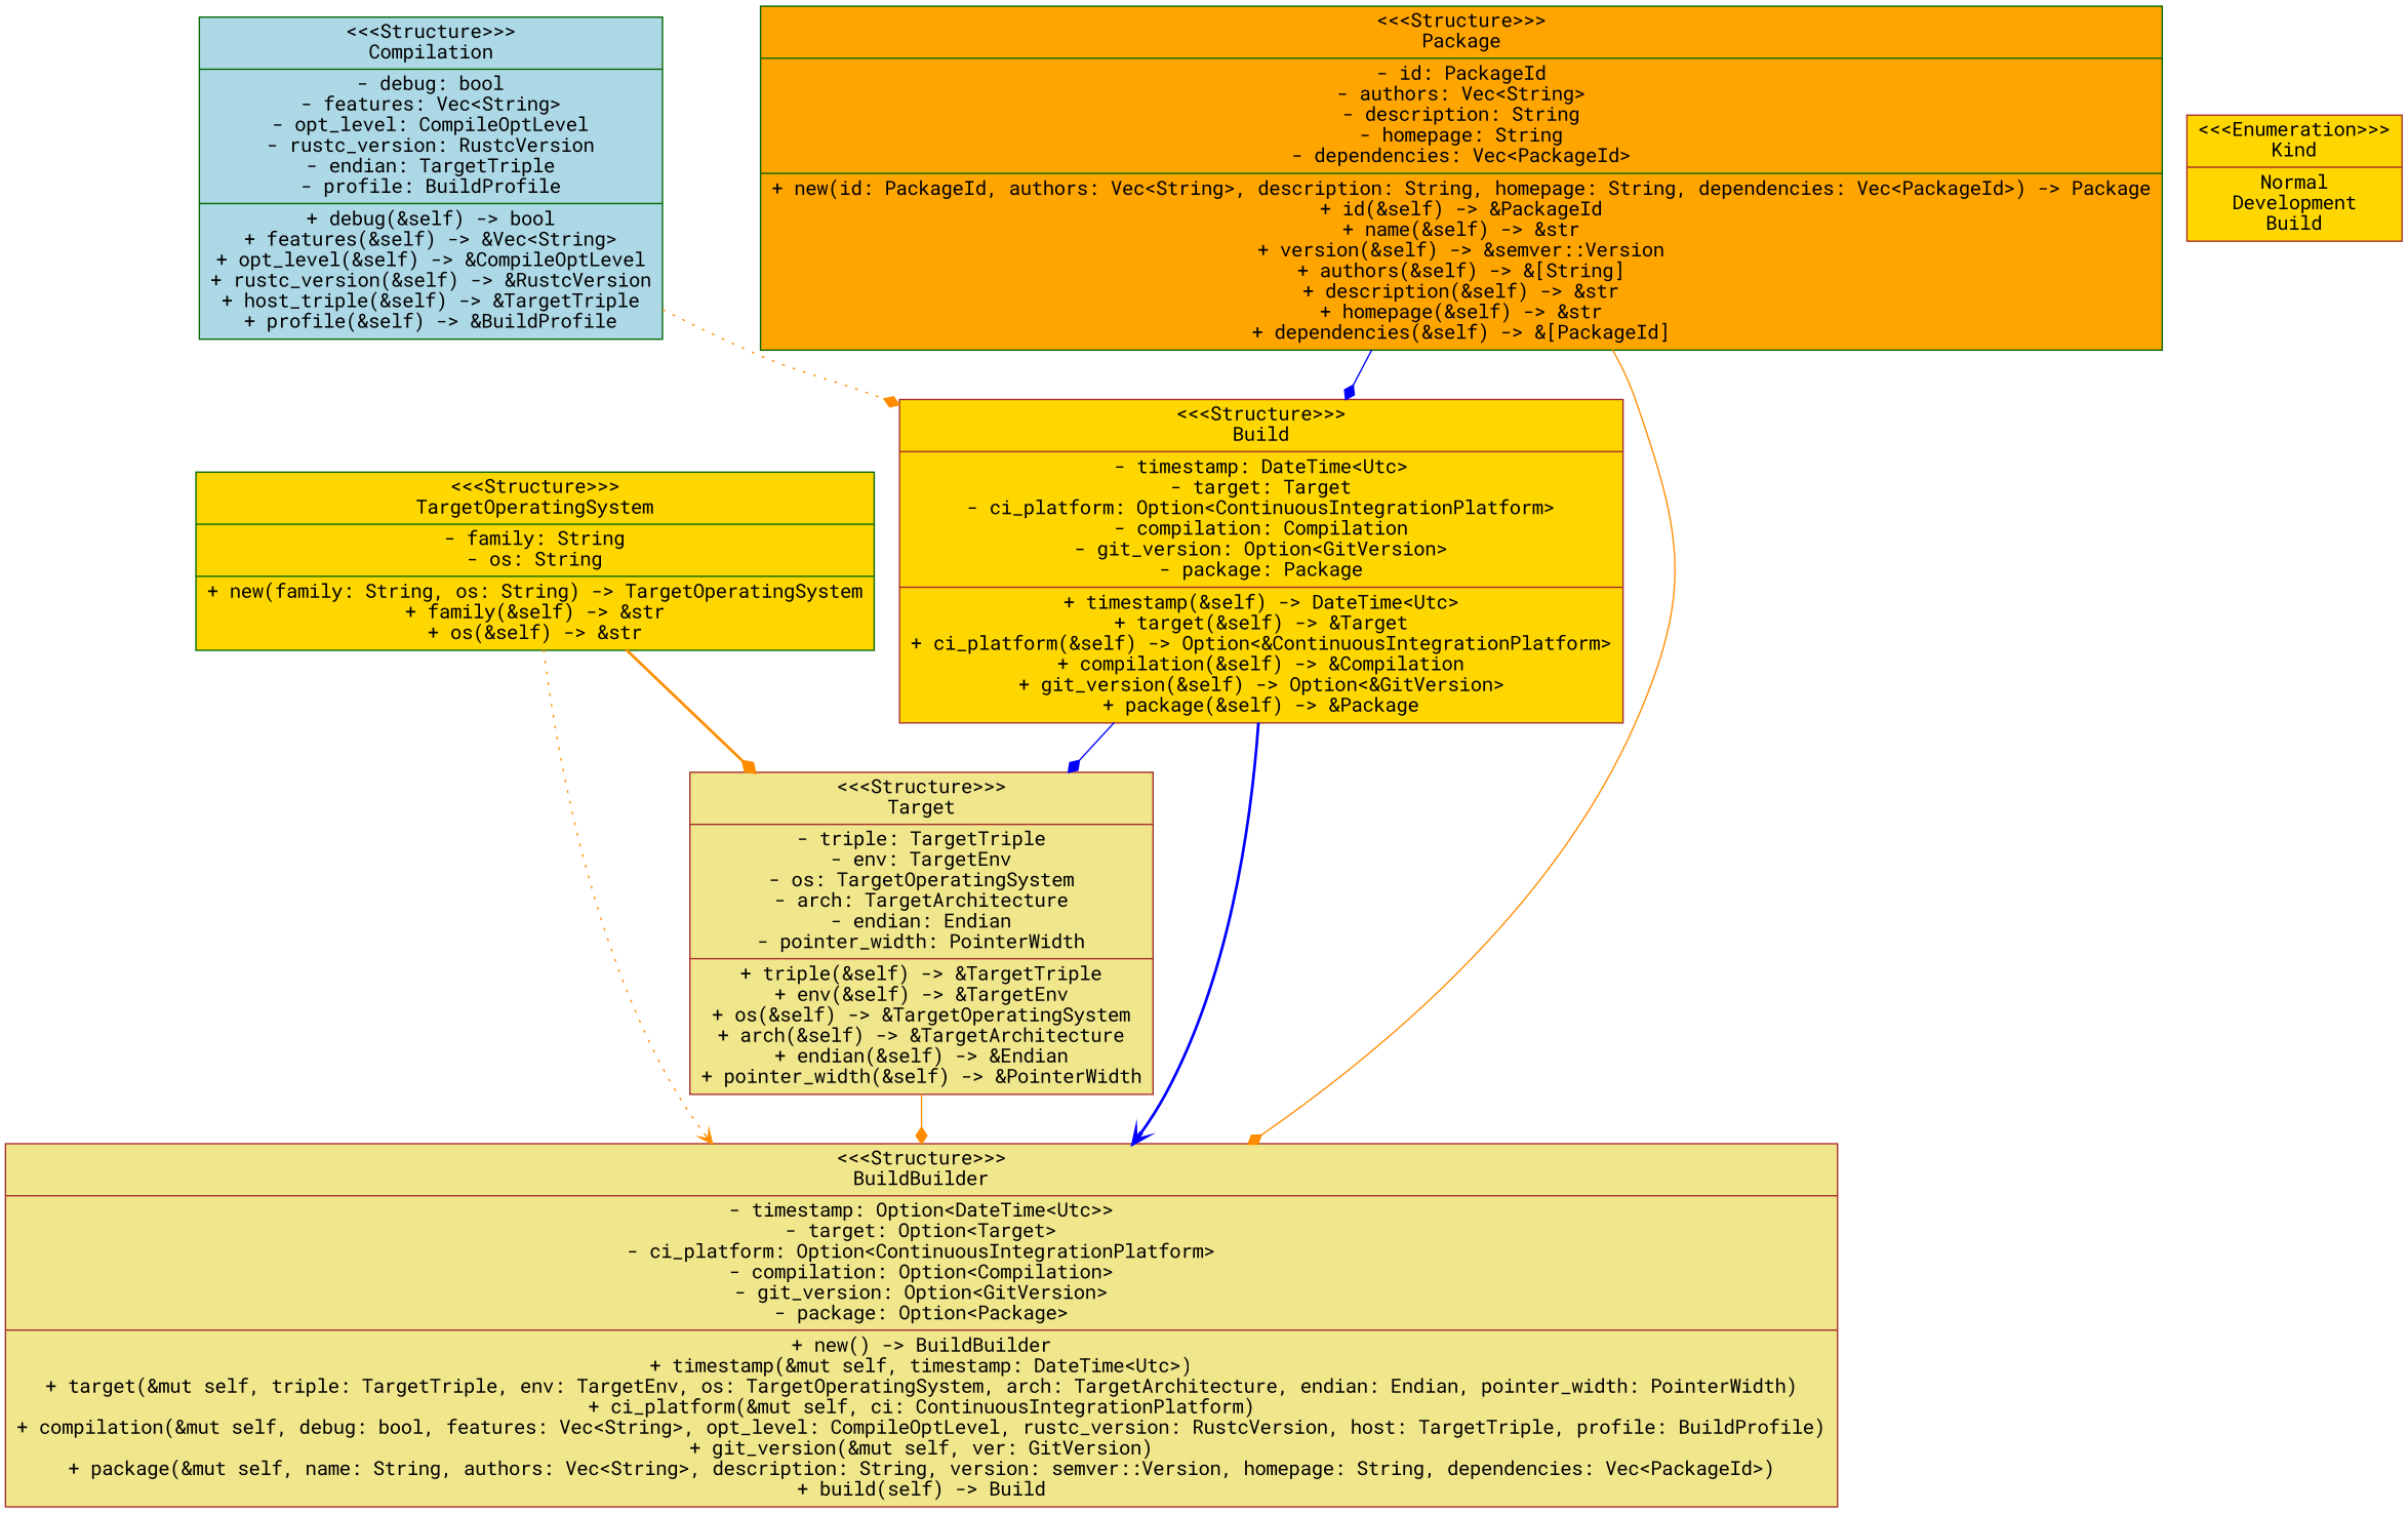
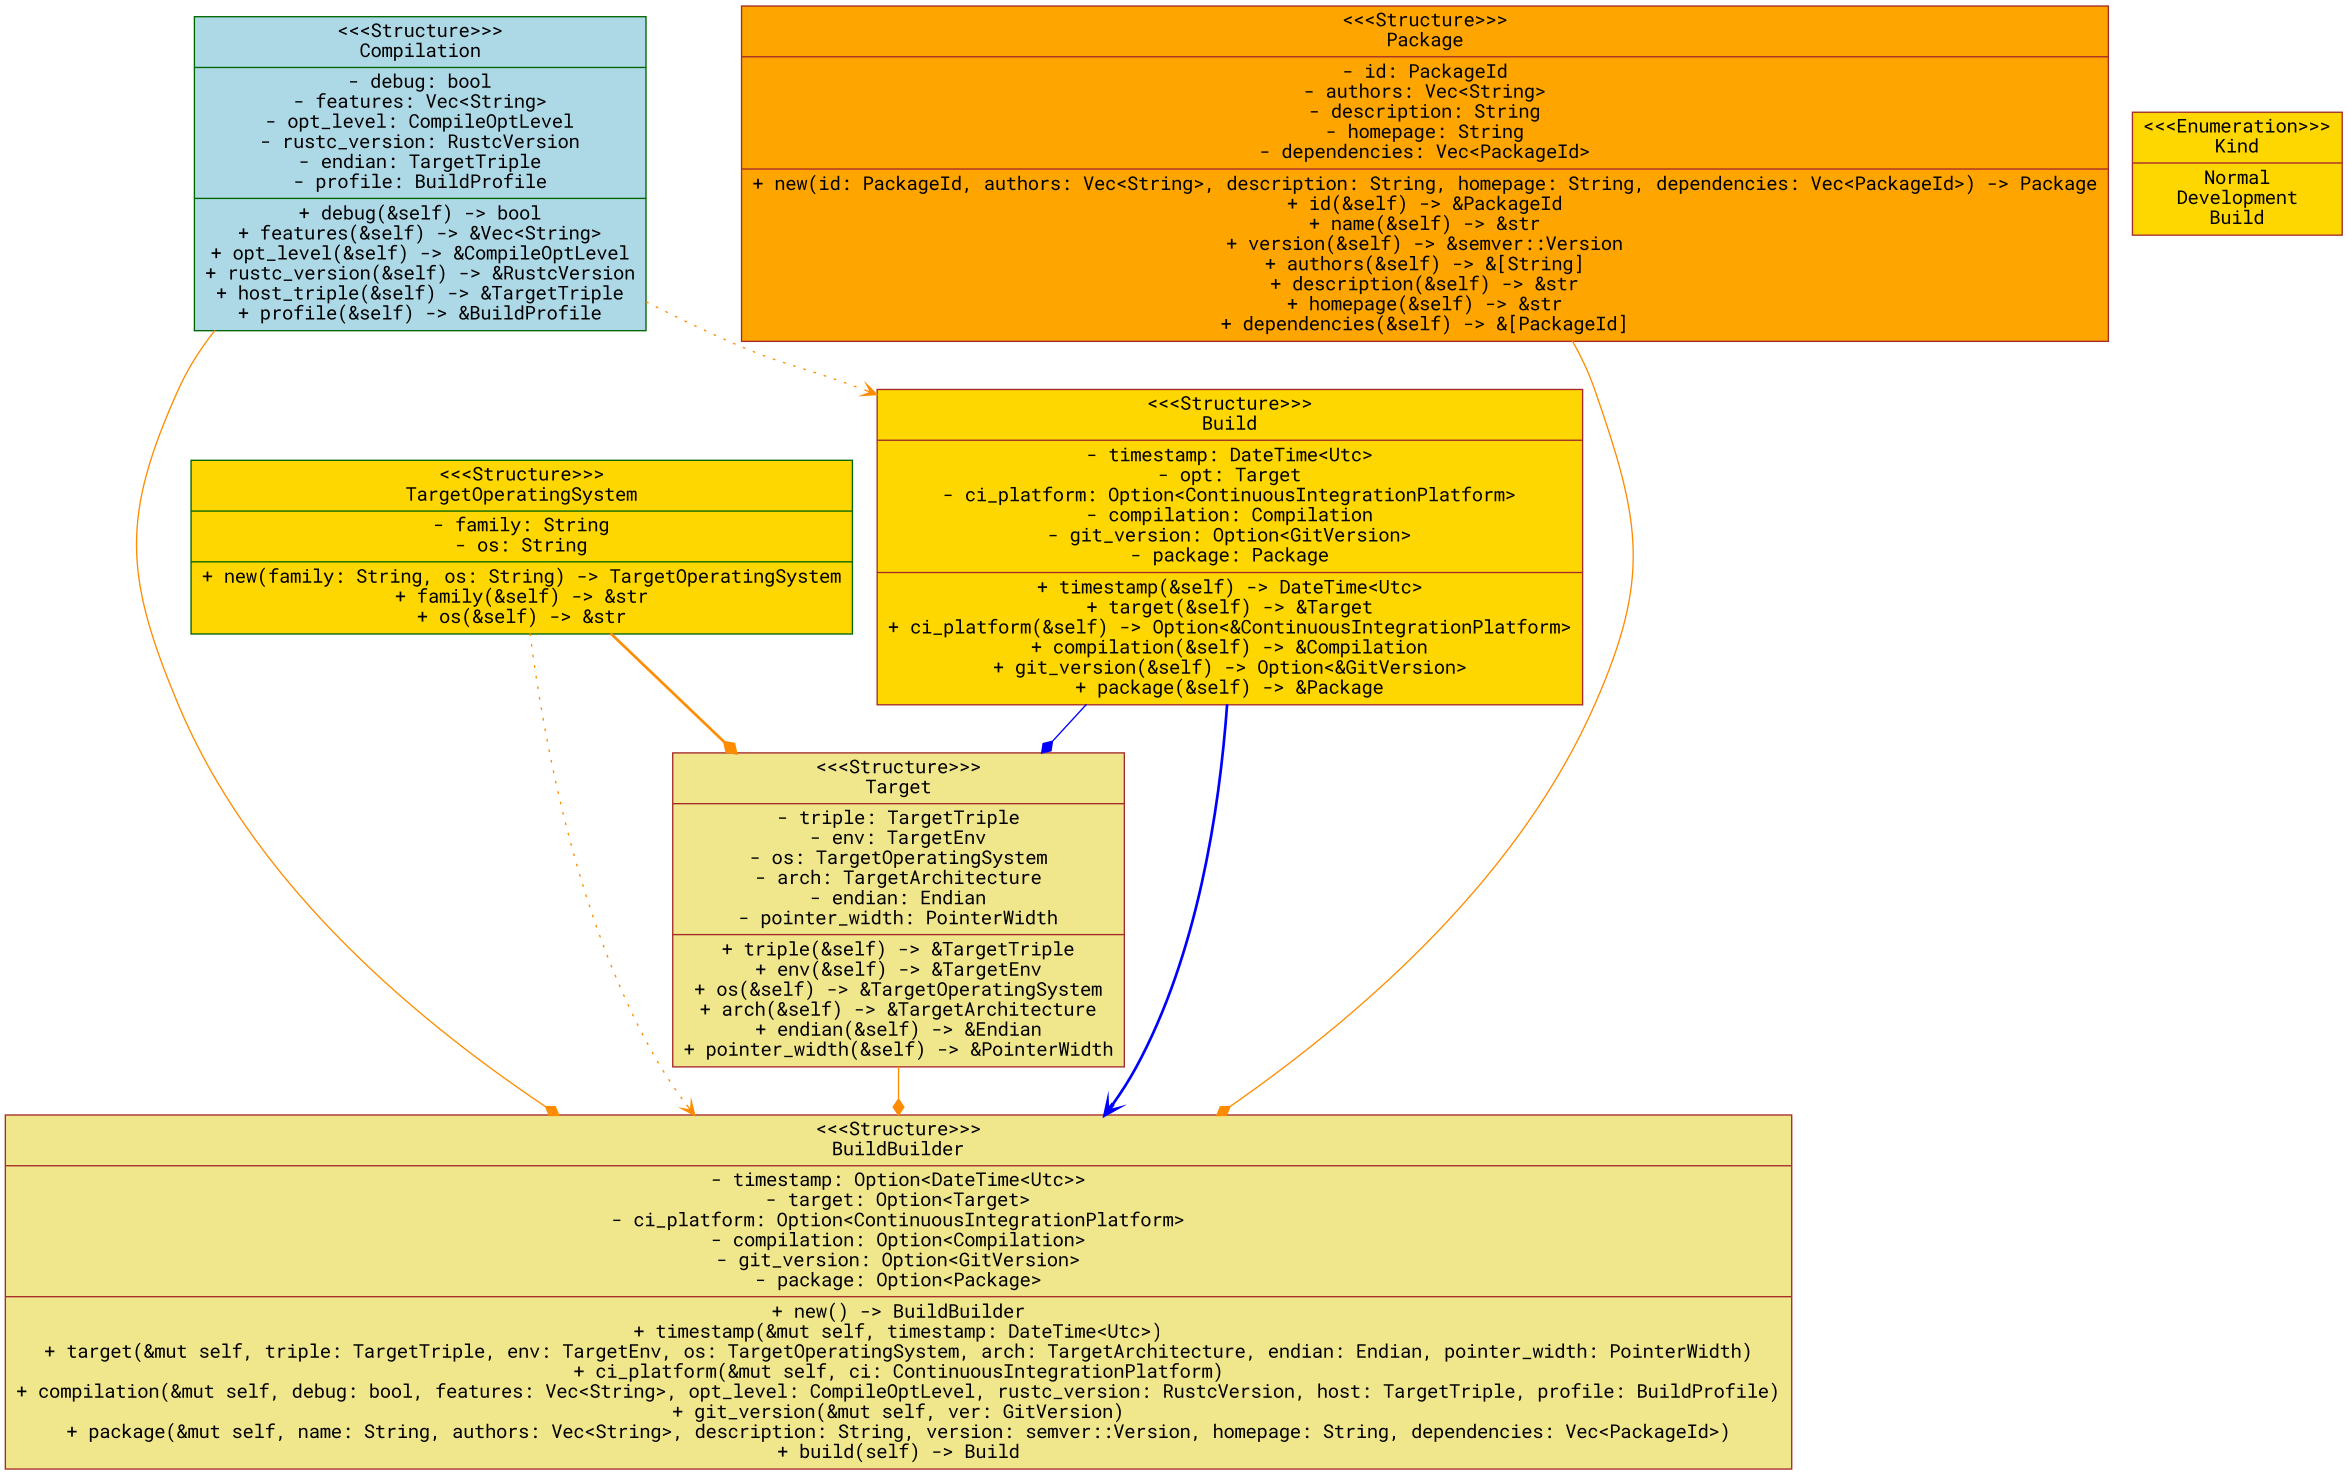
  digraph {
    fontname="Roboto Mono"
    node [color=brown fillcolor=gold fontname="Roboto Mono" shape=record style=filled]
    edge [arrowhead=diamond color=darkorange fontname="Roboto Mono" style=solid]
-   n1 [label="{&lt;&lt;&lt;Structure&gt;&gt;&gt;\nBuild|- timestamp: DateTime&lt;Utc&gt;\n- target: Target\n- ci_platform: Option&lt;ContinuousIntegrationPlatform&gt;\n- compilation: Compilation\n- git_version: Option&lt;GitVersion&gt;\n- package: Package|+ timestamp(&amp;self) -&gt; DateTime&lt;Utc&gt;\n+ target(&amp;self) -&gt; &amp;Target\n+ ci_platform(&amp;self) -&gt; Option&lt;&amp;ContinuousIntegrationPlatform&gt;\n+ compilation(&amp;self) -&gt; &amp;Compilation\n+ git_version(&amp;self) -&gt; Option&lt;&amp;GitVersion&gt;\n+ package(&amp;self) -&gt; &amp;Package}"]
+   n1 [label="{&lt;&lt;&lt;Structure&gt;&gt;&gt;\nBuild|- timestamp: DateTime&lt;Utc&gt;\n- opt: Target\n- ci_platform: Option&lt;ContinuousIntegrationPlatform&gt;\n- compilation: Compilation\n- git_version: Option&lt;GitVersion&gt;\n- package: Package|+ timestamp(&amp;self) -&gt; DateTime&lt;Utc&gt;\n+ target(&amp;self) -&gt; &amp;Target\n+ ci_platform(&amp;self) -&gt; Option&lt;&amp;ContinuousIntegrationPlatform&gt;\n+ compilation(&amp;self) -&gt; &amp;Compilation\n+ git_version(&amp;self) -&gt; Option&lt;&amp;GitVersion&gt;\n+ package(&amp;self) -&gt; &amp;Package}"]
    n2 [fillcolor=khaki label="{&lt;&lt;&lt;Structure&gt;&gt;&gt;\nBuildBuilder|- timestamp: Option&lt;DateTime&lt;Utc&gt;&gt;\n- target: Option&lt;Target&gt;\n- ci_platform: Option&lt;ContinuousIntegrationPlatform&gt;\n- compilation: Option&lt;Compilation&gt;\n- git_version: Option&lt;GitVersion&gt;\n- package: Option&lt;Package&gt;|+ new() -&gt; BuildBuilder\n+ timestamp(&amp;mut self, timestamp: DateTime&lt;Utc&gt;)\n+ target(&amp;mut self, triple: TargetTriple, env: TargetEnv, os: TargetOperatingSystem, arch: TargetArchitecture, endian: Endian, pointer_width: PointerWidth)\n+ ci_platform(&amp;mut self, ci: ContinuousIntegrationPlatform)\n+ compilation(&amp;mut self, debug: bool, features: Vec&lt;String&gt;, opt_level: CompileOptLevel, rustc_version: RustcVersion, host: TargetTriple, profile: BuildProfile)\n+ git_version(&amp;mut self, ver: GitVersion)\n+ package(&amp;mut self, name: String, authors: Vec&lt;String&gt;, description: String, version: semver::Version, homepage: String, dependencies: Vec&lt;PackageId&gt;)\n+ build(self) -&gt; Build}"]
    n3 [fillcolor=khaki label="{&lt;&lt;&lt;Structure&gt;&gt;&gt;\nTarget|- triple: TargetTriple\n- env: TargetEnv\n- os: TargetOperatingSystem\n- arch: TargetArchitecture\n- endian: Endian\n- pointer_width: PointerWidth|+ triple(&amp;self) -&gt; &amp;TargetTriple\n+ env(&amp;self) -&gt; &amp;TargetEnv\n+ os(&amp;self) -&gt; &amp;TargetOperatingSystem\n+ arch(&amp;self) -&gt; &amp;TargetArchitecture\n+ endian(&amp;self) -&gt; &amp;Endian\n+ pointer_width(&amp;self) -&gt; &amp;PointerWidth}"]
    n4 [color=darkgreen label="{&lt;&lt;&lt;Structure&gt;&gt;&gt;\nTargetOperatingSystem|- family: String\n- os: String|+ new(family: String, os: String) -&gt; TargetOperatingSystem\n+ family(&amp;self) -&gt; &amp;str\n+ os(&amp;self) -&gt; &amp;str}"]
    n5 [color=darkgreen fillcolor=lightblue label="{&lt;&lt;&lt;Structure&gt;&gt;&gt;\nCompilation|- debug: bool\n- features: Vec&lt;String&gt;\n- opt_level: CompileOptLevel\n- rustc_version: RustcVersion\n- endian: TargetTriple\n- profile: BuildProfile|+ debug(&amp;self) -&gt; bool\n+ features(&amp;self) -&gt; &amp;Vec&lt;String&gt;\n+ opt_level(&amp;self) -&gt; &amp;CompileOptLevel\n+ rustc_version(&amp;self) -&gt; &amp;RustcVersion\n+ host_triple(&amp;self) -&gt; &amp;TargetTriple\n+ profile(&amp;self) -&gt; &amp;BuildProfile}"]
-   n6 [color=darkgreen fillcolor=orange label="{&lt;&lt;&lt;Structure&gt;&gt;&gt;\nPackage|- id: PackageId\n- authors: Vec&lt;String&gt;\n- description: String\n- homepage: String\n- dependencies: Vec&lt;PackageId&gt;|+ new(id: PackageId, authors: Vec&lt;String&gt;, description: String, homepage: String, dependencies: Vec&lt;PackageId&gt;) -&gt; Package\n+ id(&amp;self) -&gt; &amp;PackageId\n+ name(&amp;self) -&gt; &amp;str\n+ version(&amp;self) -&gt; &amp;semver::Version\n+ authors(&amp;self) -&gt; &amp;[String]\n+ description(&amp;self) -&gt; &amp;str\n+ homepage(&amp;self) -&gt; &amp;str\n+ dependencies(&amp;self) -&gt; &amp;[PackageId]}"]
+   n6 [fillcolor=orange label="{&lt;&lt;&lt;Structure&gt;&gt;&gt;\nPackage|- id: PackageId\n- authors: Vec&lt;String&gt;\n- description: String\n- homepage: String\n- dependencies: Vec&lt;PackageId&gt;|+ new(id: PackageId, authors: Vec&lt;String&gt;, description: String, homepage: String, dependencies: Vec&lt;PackageId&gt;) -&gt; Package\n+ id(&amp;self) -&gt; &amp;PackageId\n+ name(&amp;self) -&gt; &amp;str\n+ version(&amp;self) -&gt; &amp;semver::Version\n+ authors(&amp;self) -&gt; &amp;[String]\n+ description(&amp;self) -&gt; &amp;str\n+ homepage(&amp;self) -&gt; &amp;str\n+ dependencies(&amp;self) -&gt; &amp;[PackageId]}"]
    n7 [label="{&lt;&lt;&lt;Enumeration&gt;&gt;&gt;\nKind|Normal\nDevelopment\nBuild}"]
    n1 -> n2 [arrowhead=vee color=blue style=bold]
    n1 -> n3 [color=blue]
    n3 -> n2
    n4 -> n2 [arrowhead=vee style=dotted]
    n4 -> n3 [style=bold]
-   n5 -> n1 [style=dotted]
-   n6 -> n1 [color=blue]
+   n5 -> n1 [arrowhead=vee style=dotted]
+   n5 -> n2
    n6 -> n2
  }
